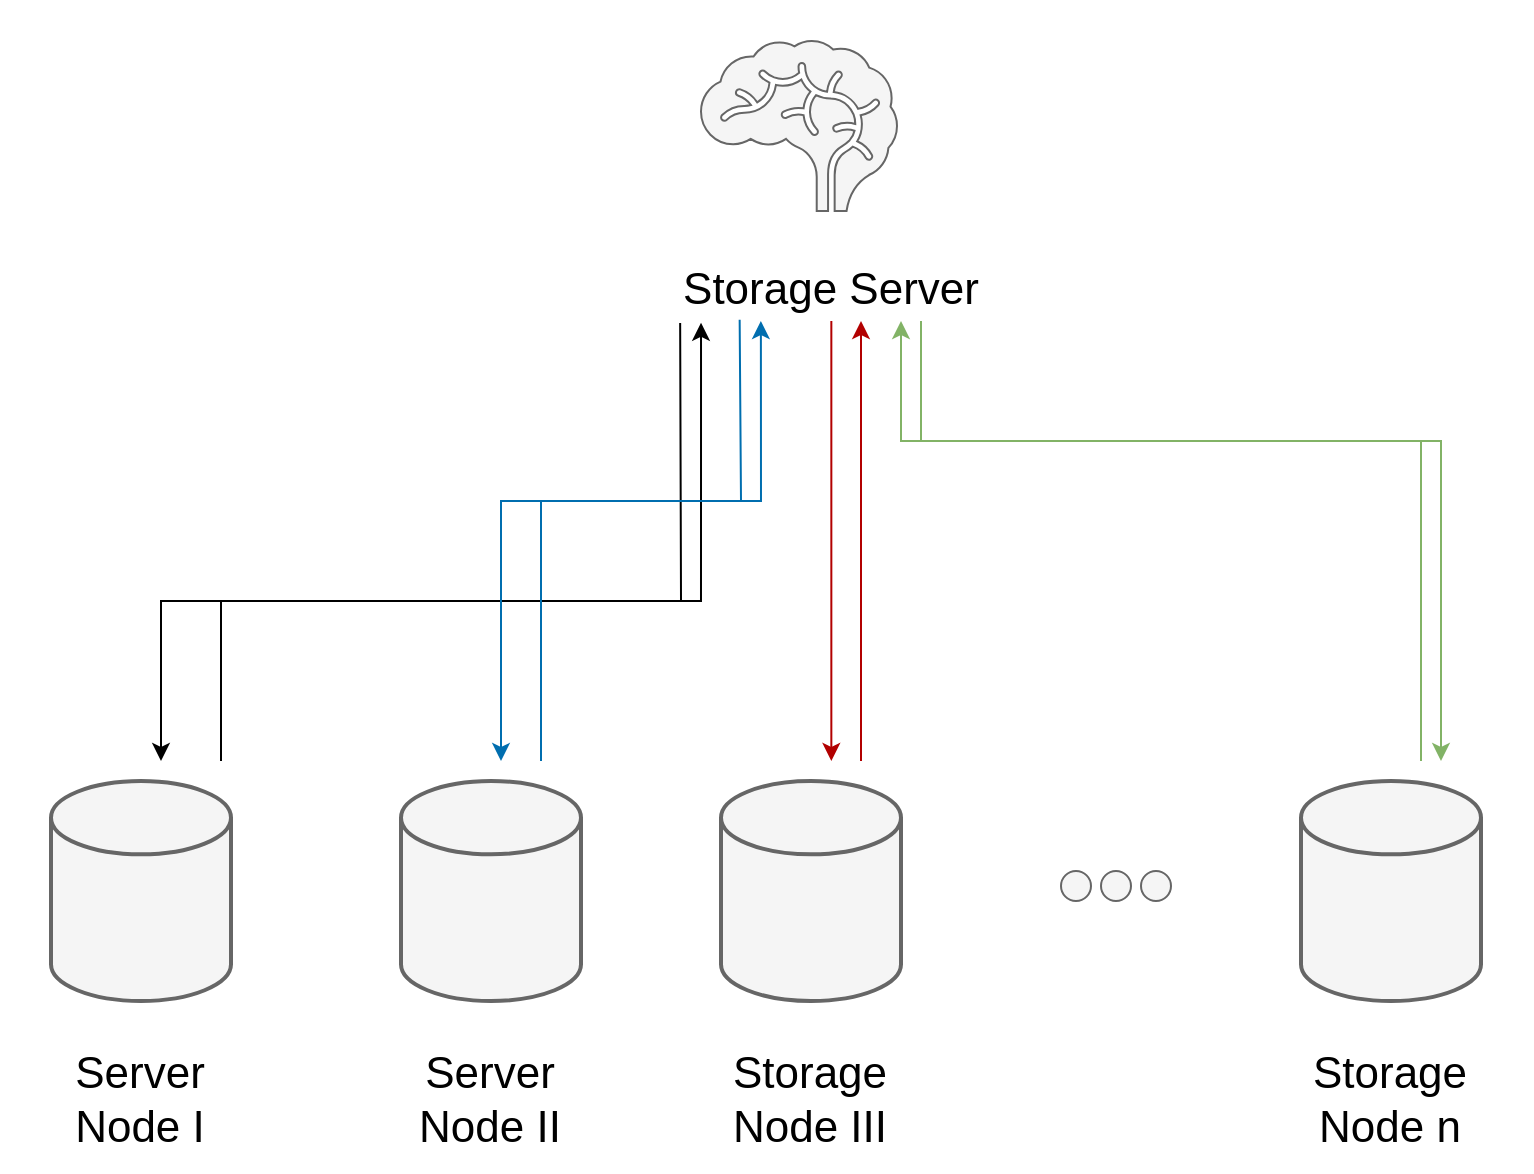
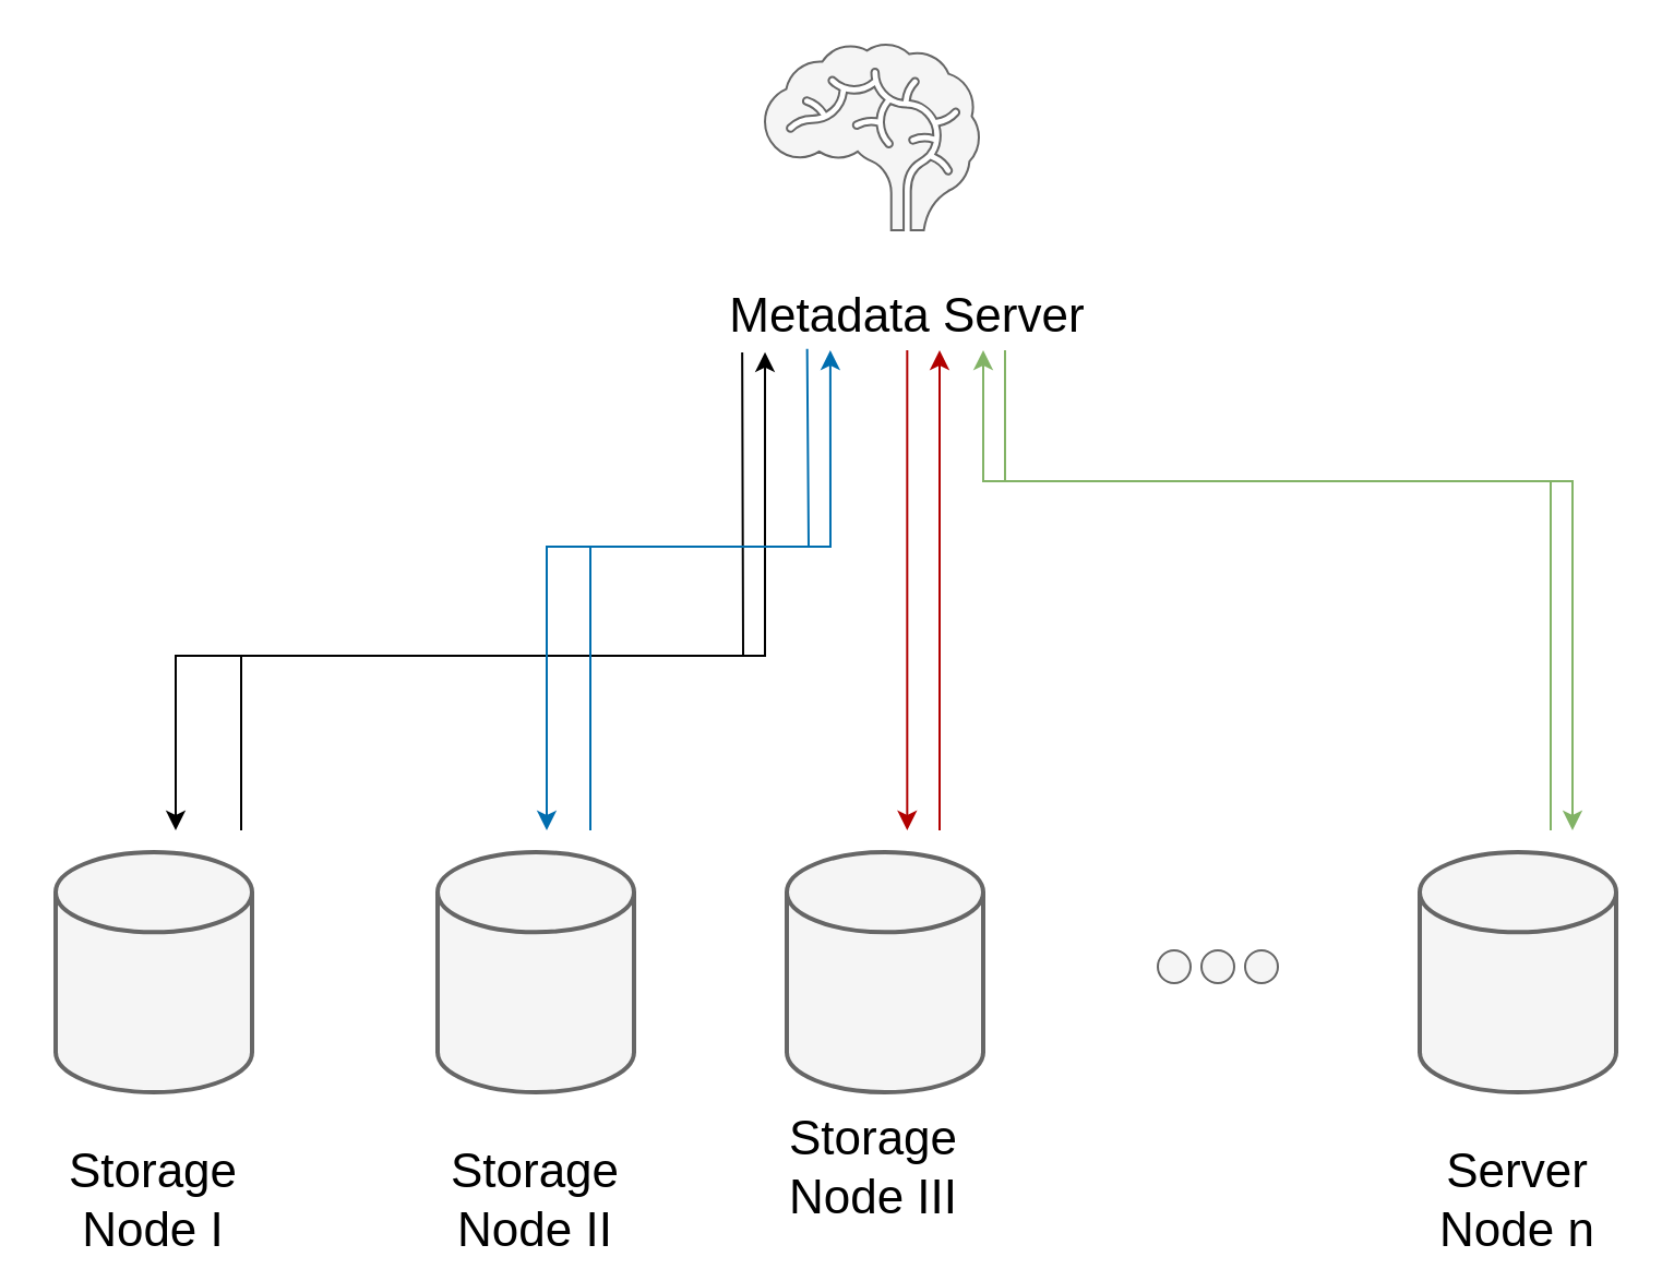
  <mxCell id="0" />
  <mxCell id="1" parent="0" />
  <mxCell id="2" value="" style="shape=mxgraph.signs.healthcare.brain;html=1;pointerEvents=1;fillColor=#f5f5f5;strokeColor=#666666;verticalLabelPosition=bottom;verticalAlign=top;align=center;fontColor=#333333;" vertex="1" parent="1"><mxGeometry x="350" y="20" width="98" height="85" as="geometry" /></mxCell>
  <mxCell id="3" value="" style="strokeWidth=2;html=1;shape=mxgraph.flowchart.database;whiteSpace=wrap;fillColor=#f5f5f5;fontColor=#333333;strokeColor=#666666;" vertex="1" parent="1"><mxGeometry x="25" y="390" width="90" height="110" as="geometry" /></mxCell>
  <mxCell id="4" value="" style="strokeWidth=2;html=1;shape=mxgraph.flowchart.database;whiteSpace=wrap;fillColor=#f5f5f5;fontColor=#333333;strokeColor=#666666;" vertex="1" parent="1"><mxGeometry x="200" y="390" width="90" height="110" as="geometry" /></mxCell>
  <mxCell id="5" value="" style="strokeWidth=2;html=1;shape=mxgraph.flowchart.database;whiteSpace=wrap;fillColor=#f5f5f5;fontColor=#333333;strokeColor=#666666;" vertex="1" parent="1"><mxGeometry x="360" y="390" width="90" height="110" as="geometry" /></mxCell>
  <mxCell id="6" value="" style="strokeWidth=2;html=1;shape=mxgraph.flowchart.database;whiteSpace=wrap;fillColor=#f5f5f5;fontColor=#333333;strokeColor=#666666;" vertex="1" parent="1"><mxGeometry x="650" y="390" width="90" height="110" as="geometry" /></mxCell>
  <mxCell id="7" value="" style="ellipse;whiteSpace=wrap;html=1;aspect=fixed;fillColor=#f5f5f5;fontColor=#333333;strokeColor=#666666;" vertex="1" parent="1"><mxGeometry x="530" y="435" width="15" height="15" as="geometry" /></mxCell>
  <mxCell id="8" value="" style="ellipse;whiteSpace=wrap;html=1;aspect=fixed;fillColor=#f5f5f5;fontColor=#333333;strokeColor=#666666;" vertex="1" parent="1"><mxGeometry x="550" y="435" width="15" height="15" as="geometry" /></mxCell>
  <mxCell id="9" value="" style="ellipse;whiteSpace=wrap;html=1;aspect=fixed;fillColor=#f5f5f5;fontColor=#333333;strokeColor=#666666;" vertex="1" parent="1"><mxGeometry x="570" y="435" width="15" height="15" as="geometry" /></mxCell>
- <mxCell id="10" value="&lt;font style=&quot;font-size: 22px;&quot;&gt;Storage Server&lt;/font&gt;" style="text;strokeColor=none;align=center;fillColor=none;html=1;verticalAlign=middle;whiteSpace=wrap;rounded=0;" vertex="1" parent="1"><mxGeometry x="330" y="130" width="171" height="30" as="geometry" /></mxCell>
- <mxCell id="11" value="&lt;font style=&quot;font-size: 22px;&quot;&gt;Server Node I&lt;/font&gt;" style="text;strokeColor=none;align=center;fillColor=none;html=1;verticalAlign=middle;whiteSpace=wrap;rounded=0;" vertex="1" parent="1"><mxGeometry x="20" y="535" width="100" height="30" as="geometry" /></mxCell>
- <mxCell id="12" value="&lt;font style=&quot;font-size: 22px;&quot;&gt;Server Node II&lt;/font&gt;" style="text;strokeColor=none;align=center;fillColor=none;html=1;verticalAlign=middle;whiteSpace=wrap;rounded=0;" vertex="1" parent="1"><mxGeometry x="195" y="535" width="100" height="30" as="geometry" /></mxCell>
- <mxCell id="13" value="&lt;font style=&quot;font-size: 22px;&quot;&gt;Storage Node III&lt;/font&gt;" style="text;strokeColor=none;align=center;fillColor=none;html=1;verticalAlign=middle;whiteSpace=wrap;rounded=0;" vertex="1" parent="1"><mxGeometry x="355" y="535" width="100" height="30" as="geometry" /></mxCell>
- <mxCell id="14" value="&lt;font style=&quot;font-size: 22px;&quot;&gt;Storage Node n&lt;/font&gt;" style="text;strokeColor=none;align=center;fillColor=none;html=1;verticalAlign=middle;whiteSpace=wrap;rounded=0;" vertex="1" parent="1"><mxGeometry x="645" y="535" width="100" height="30" as="geometry" /></mxCell>
+ <mxCell id="10" value="&lt;font style=&quot;font-size: 22px;&quot;&gt;Metadata Server&lt;/font&gt;" style="text;strokeColor=none;align=center;fillColor=none;html=1;verticalAlign=middle;whiteSpace=wrap;rounded=0;" vertex="1" parent="1"><mxGeometry x="330" y="130" width="171" height="30" as="geometry" /></mxCell>
+ <mxCell id="11" value="&lt;font style=&quot;font-size: 22px;&quot;&gt;Storage Node I&lt;/font&gt;" style="text;strokeColor=none;align=center;fillColor=none;html=1;verticalAlign=middle;whiteSpace=wrap;rounded=0;" vertex="1" parent="1"><mxGeometry x="20" y="535" width="100" height="30" as="geometry" /></mxCell>
+ <mxCell id="12" value="&lt;font style=&quot;font-size: 22px;&quot;&gt;Storage Node II&lt;/font&gt;" style="text;strokeColor=none;align=center;fillColor=none;html=1;verticalAlign=middle;whiteSpace=wrap;rounded=0;" vertex="1" parent="1"><mxGeometry x="195" y="535" width="100" height="30" as="geometry" /></mxCell>
+ <mxCell id="13" value="&lt;font style=&quot;font-size: 22px;&quot;&gt;Storage Node III&lt;/font&gt;" style="text;strokeColor=none;align=center;fillColor=none;html=1;verticalAlign=middle;whiteSpace=wrap;rounded=0;" vertex="1" parent="1"><mxGeometry x="350" y="520" width="100" height="30" as="geometry" /></mxCell>
+ <mxCell id="14" value="&lt;font style=&quot;font-size: 22px;&quot;&gt;Server Node n&lt;/font&gt;" style="text;strokeColor=none;align=center;fillColor=none;html=1;verticalAlign=middle;whiteSpace=wrap;rounded=0;" vertex="1" parent="1"><mxGeometry x="645" y="535" width="100" height="30" as="geometry" /></mxCell>
  <mxCell id="15" value="" style="endArrow=classic;html=1;rounded=0;entryX=0.117;entryY=1.03;entryDx=0;entryDy=0;entryPerimeter=0;" edge="1" parent="1" target="10"><mxGeometry width="50" height="50" relative="1" as="geometry"><mxPoint x="110" y="380" as="sourcePoint" /><mxPoint x="380" y="160" as="targetPoint" /><Array as="points"><mxPoint x="110" y="300" /><mxPoint x="350" y="300" /></Array></mxGeometry></mxCell>
  <mxCell id="16" value="" style="endArrow=classic;html=1;rounded=0;exitX=0.056;exitY=1.034;exitDx=0;exitDy=0;exitPerimeter=0;" edge="1" parent="1" source="10"><mxGeometry width="50" height="50" relative="1" as="geometry"><mxPoint x="340" y="170" as="sourcePoint" /><mxPoint x="80" y="380" as="targetPoint" /><Array as="points"><mxPoint x="340" y="300" /><mxPoint x="80" y="300" /><mxPoint x="80" y="360" /></Array></mxGeometry></mxCell>
  <mxCell id="17" value="" style="endArrow=classic;html=1;rounded=0;fillColor=#1ba1e2;strokeColor=#006EAF;entryX=0.292;entryY=1;entryDx=0;entryDy=0;entryPerimeter=0;" edge="1" parent="1" target="10"><mxGeometry width="50" height="50" relative="1" as="geometry"><mxPoint x="270" y="380" as="sourcePoint" /><mxPoint x="295" y="160" as="targetPoint" /><Array as="points"><mxPoint x="270" y="250" /><mxPoint x="380" y="250" /></Array></mxGeometry></mxCell>
  <mxCell id="18" value="" style="endArrow=classic;html=1;rounded=0;fillColor=#1ba1e2;strokeColor=#006EAF;entryX=0.179;entryY=1.069;entryDx=0;entryDy=0;entryPerimeter=0;exitX=0.23;exitY=0.98;exitDx=0;exitDy=0;exitPerimeter=0;" edge="1" parent="1" source="10"><mxGeometry width="50" height="50" relative="1" as="geometry"><mxPoint x="400" y="180" as="sourcePoint" /><mxPoint x="250" y="380" as="targetPoint" /><Array as="points"><mxPoint x="370" y="250" /><mxPoint x="250" y="250" /></Array></mxGeometry></mxCell>
  <mxCell id="19" value="" style="endArrow=classic;html=1;rounded=0;fillColor=#e51400;strokeColor=#B20000;" edge="1" parent="1"><mxGeometry width="50" height="50" relative="1" as="geometry"><mxPoint x="415.17" y="160" as="sourcePoint" /><mxPoint x="415.17" y="380" as="targetPoint" /></mxGeometry></mxCell>
  <mxCell id="20" value="" style="endArrow=classic;html=1;rounded=0;fillColor=#e51400;strokeColor=#B20000;" edge="1" parent="1"><mxGeometry width="50" height="50" relative="1" as="geometry"><mxPoint x="430" y="380" as="sourcePoint" /><mxPoint x="430" y="160" as="targetPoint" /></mxGeometry></mxCell>
  <mxCell id="21" value="" style="endArrow=classic;html=1;rounded=0;fillColor=#d5e8d4;strokeColor=#82b366;gradientColor=#97d077;" edge="1" parent="1"><mxGeometry width="50" height="50" relative="1" as="geometry"><mxPoint x="710" y="380" as="sourcePoint" /><mxPoint x="450" y="160" as="targetPoint" /><Array as="points"><mxPoint x="710" y="220" /><mxPoint x="450" y="220" /></Array></mxGeometry></mxCell>
  <mxCell id="22" value="" style="endArrow=classic;html=1;rounded=0;fillColor=#d5e8d4;strokeColor=#82b366;gradientColor=#97d077;" edge="1" parent="1"><mxGeometry width="50" height="50" relative="1" as="geometry"><mxPoint x="460" y="160" as="sourcePoint" /><mxPoint x="720" y="380" as="targetPoint" /><Array as="points"><mxPoint x="460" y="220" /><mxPoint x="720" y="220" /></Array></mxGeometry></mxCell>
